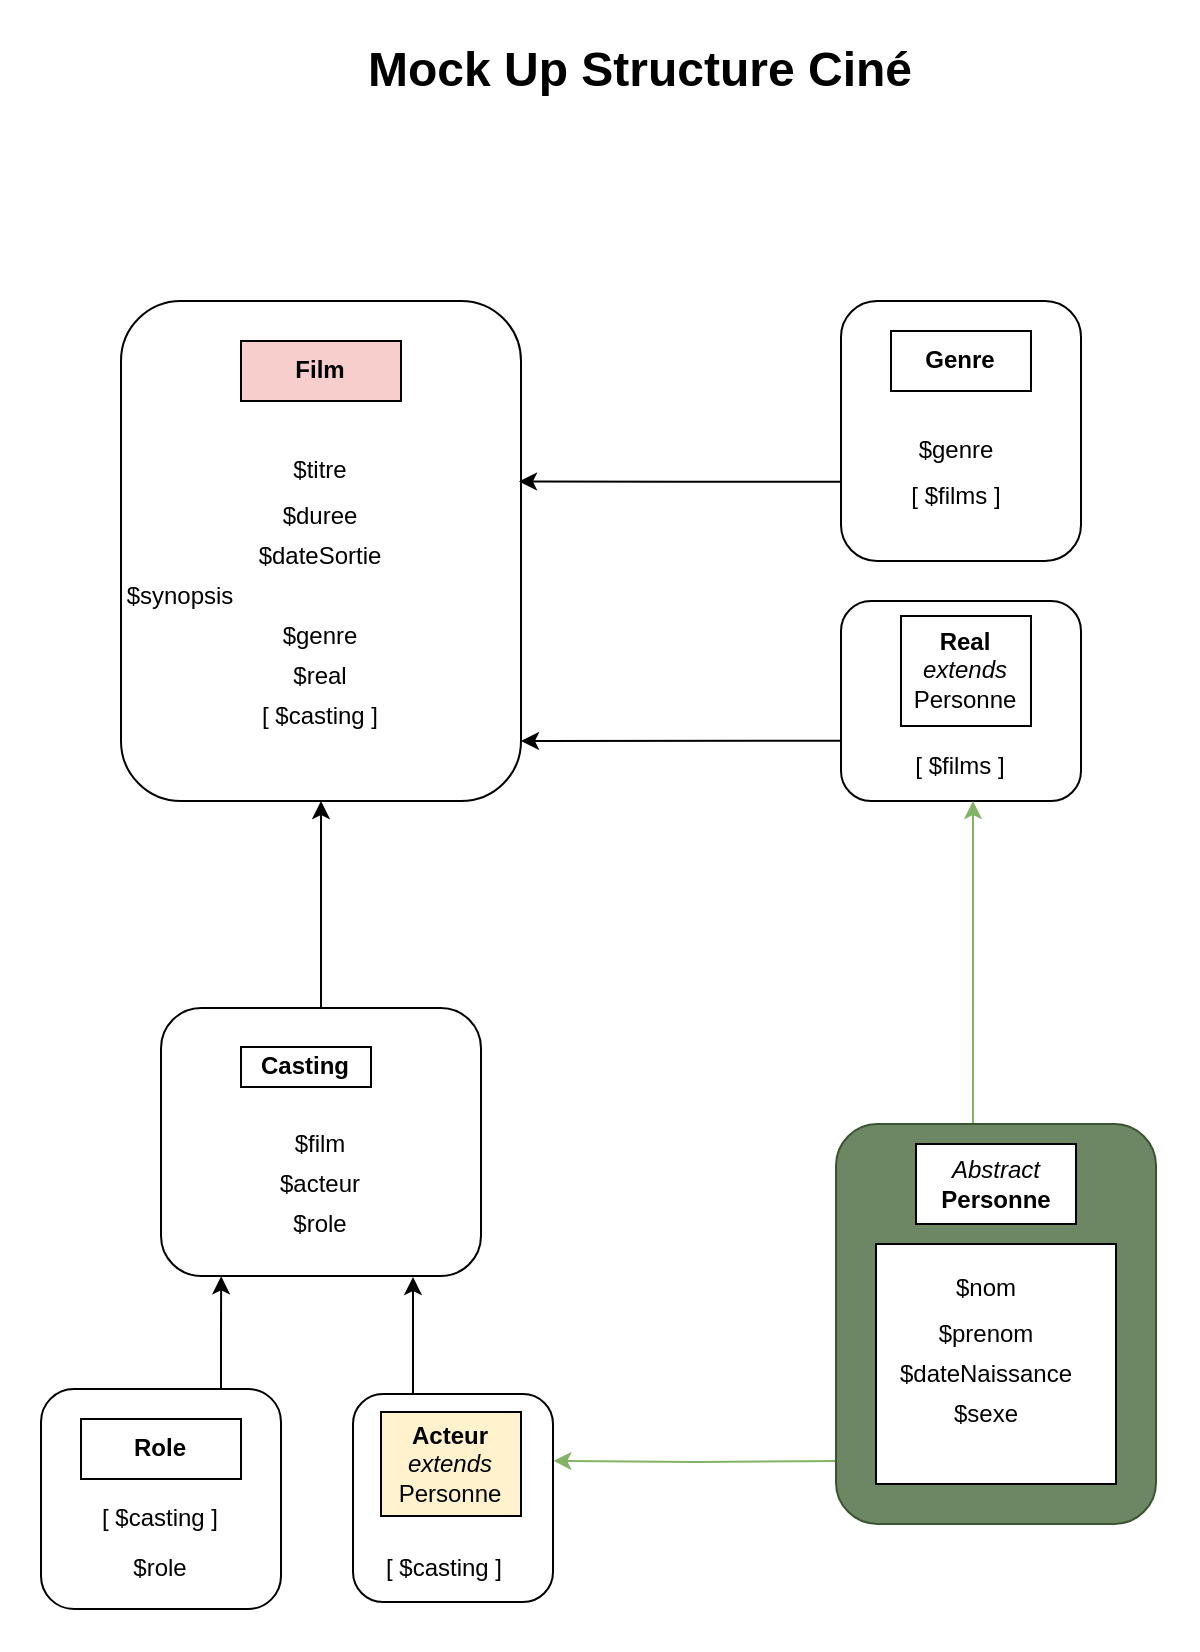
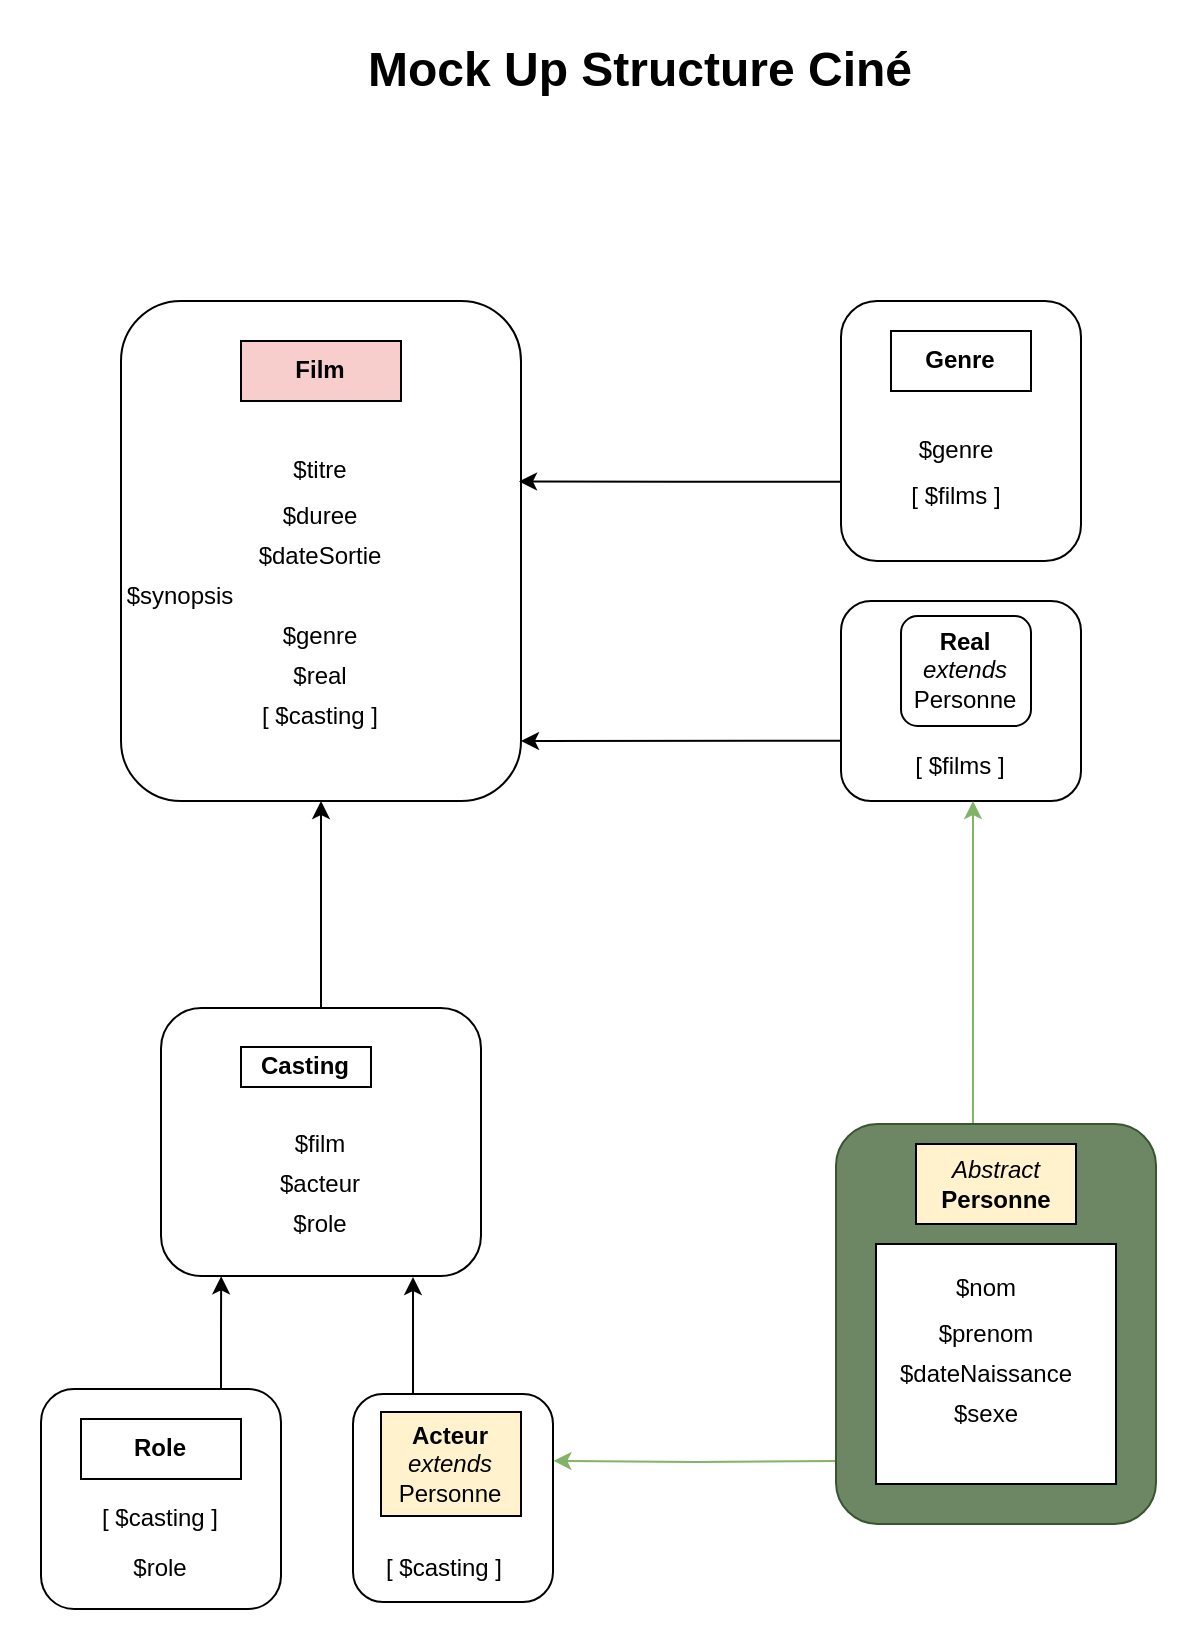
  <mxCell id="0" />
  <mxCell id="1" parent="0" />
  <mxCell id="2" value="" style="rounded=1;whiteSpace=wrap;html=1;" parent="1" vertex="1"><mxGeometry x="60" y="150" width="200" height="250" as="geometry" /></mxCell>
  <mxCell id="3" value="&lt;b&gt;Film&lt;/b&gt;" style="rounded=0;whiteSpace=wrap;html=1;fillColor=#f8cecc;" parent="1" vertex="1"><mxGeometry x="120" y="170" width="80" height="30" as="geometry" /></mxCell>
  <mxCell id="4" style="edgeStyle=orthogonalEdgeStyle;rounded=0;orthogonalLoop=1;jettySize=auto;html=1;exitX=0;exitY=0.695;exitDx=0;exitDy=0;exitPerimeter=0;entryX=0.995;entryY=0.361;entryDx=0;entryDy=0;entryPerimeter=0;" parent="1" edge="1" target="2" source="5"><mxGeometry relative="1" as="geometry"><mxPoint x="416" y="241" as="sourcePoint" /><mxPoint x="261" y="241" as="targetPoint" /></mxGeometry></mxCell>
  <mxCell id="5" value="" style="rounded=1;whiteSpace=wrap;html=1;" parent="1" vertex="1"><mxGeometry x="420" y="150" width="120" height="130" as="geometry" /></mxCell>
  <mxCell id="6" value="&lt;b&gt;Genre&lt;/b&gt;" style="rounded=0;whiteSpace=wrap;html=1;" parent="1" vertex="1"><mxGeometry x="445" y="165" width="70" height="30" as="geometry" /></mxCell>
  <mxCell id="7" style="rounded=0;orthogonalLoop=1;jettySize=auto;html=1;exitX=-0.003;exitY=0.699;exitDx=0;exitDy=0;exitPerimeter=0;jumpStyle=none;shadow=0;comic=0;targetPerimeterSpacing=0;" parent="1" source="8" edge="1"><mxGeometry relative="1" as="geometry"><mxPoint x="418" y="270" as="sourcePoint" /><mxPoint x="260" y="370" as="targetPoint" /></mxGeometry></mxCell>
  <mxCell id="8" value="" style="rounded=1;whiteSpace=wrap;html=1;" parent="1" vertex="1"><mxGeometry x="420" y="300" width="120" height="100" as="geometry" /></mxCell>
- <mxCell id="9" value="&lt;b&gt;Real &lt;/b&gt;&lt;i&gt;extends&lt;/i&gt; Personne&lt;b&gt;&lt;br&gt;&lt;/b&gt;" style="rounded=0;whiteSpace=wrap;html=1;" parent="1" vertex="1"><mxGeometry x="450" y="307.5" width="65" height="55" as="geometry" /></mxCell>
+ <mxCell id="9" value="&lt;b&gt;Real &lt;/b&gt;&lt;i&gt;extends&lt;/i&gt; Personne&lt;b&gt;&lt;br&gt;&lt;/b&gt;" style="whiteSpace=wrap;html=1;rounded=1;" parent="1" vertex="1"><mxGeometry x="450" y="307.5" width="65" height="55" as="geometry" /></mxCell>
  <mxCell id="10" style="edgeStyle=orthogonalEdgeStyle;rounded=0;orthogonalLoop=1;jettySize=auto;html=1;exitX=0.5;exitY=0;exitDx=0;exitDy=0;entryX=0.5;entryY=1;entryDx=0;entryDy=0;" parent="1" source="11" target="2" edge="1"><mxGeometry relative="1" as="geometry" /></mxCell>
  <mxCell id="11" value="" style="rounded=1;whiteSpace=wrap;html=1;" parent="1" vertex="1"><mxGeometry x="80" y="503.5" width="160" height="134" as="geometry" /></mxCell>
  <mxCell id="12" style="edgeStyle=orthogonalEdgeStyle;rounded=0;orthogonalLoop=1;jettySize=auto;html=1;exitX=0.75;exitY=0;exitDx=0;exitDy=0;entryX=0.188;entryY=1.001;entryDx=0;entryDy=0;entryPerimeter=0;" parent="1" source="13" target="11" edge="1"><mxGeometry relative="1" as="geometry" /></mxCell>
  <mxCell id="13" value="" style="rounded=1;whiteSpace=wrap;html=1;" parent="1" vertex="1"><mxGeometry x="20" y="694" width="120" height="110" as="geometry" /></mxCell>
  <mxCell id="14" value="&lt;div&gt;&lt;b&gt;Casting&lt;br&gt;&lt;/b&gt;&lt;/div&gt;" style="rounded=0;whiteSpace=wrap;html=1;" parent="1" vertex="1"><mxGeometry x="120" y="523" width="65" height="20" as="geometry" /></mxCell>
  <mxCell id="15" style="edgeStyle=orthogonalEdgeStyle;rounded=0;orthogonalLoop=1;jettySize=auto;html=1;" parent="1" edge="1"><mxGeometry relative="1" as="geometry"><mxPoint x="206" y="696" as="sourcePoint" /><mxPoint x="206" y="638" as="targetPoint" /></mxGeometry></mxCell>
  <mxCell id="16" value="" style="rounded=1;whiteSpace=wrap;html=1;" parent="1" vertex="1"><mxGeometry x="176" y="696.5" width="100" height="104" as="geometry" /></mxCell>
  <mxCell id="17" value="&lt;div&gt;&lt;b&gt;Acteur&lt;/b&gt;&lt;/div&gt;&lt;div&gt;&lt;i&gt;extends &lt;/i&gt;Personne&lt;b&gt;&lt;br&gt;&lt;/b&gt;&lt;/div&gt;" style="rounded=0;whiteSpace=wrap;html=1;fillColor=#fff2cc;" parent="1" vertex="1"><mxGeometry x="190" y="705.5" width="70" height="52" as="geometry" /></mxCell>
  <mxCell id="18" value="&lt;b&gt;Role&lt;/b&gt;" style="rounded=0;whiteSpace=wrap;html=1;" parent="1" vertex="1"><mxGeometry x="40" y="709" width="80" height="30" as="geometry" /></mxCell>
  <mxCell id="19" style="edgeStyle=orthogonalEdgeStyle;rounded=0;orthogonalLoop=1;jettySize=auto;html=1;exitX=0.428;exitY=-0.001;exitDx=0;exitDy=0;fillColor=#d5e8d4;strokeColor=#82b366;exitPerimeter=0;" parent="1" source="21" edge="1"><mxGeometry relative="1" as="geometry"><mxPoint x="486" y="400" as="targetPoint" /><Array as="points" /></mxGeometry></mxCell>
  <mxCell id="20" style="edgeStyle=orthogonalEdgeStyle;rounded=0;orthogonalLoop=1;jettySize=auto;html=1;entryX=1.002;entryY=0.321;entryDx=0;entryDy=0;fillColor=#d5e8d4;strokeColor=#82b366;entryPerimeter=0;" parent="1" target="16" edge="1"><mxGeometry relative="1" as="geometry"><mxPoint x="419" y="730" as="sourcePoint" /></mxGeometry></mxCell>
  <mxCell id="21" value="" style="rounded=1;whiteSpace=wrap;html=1;fillColor=#6d8764;strokeColor=#3A5431;fontColor=#ffffff;arcSize=13;" parent="1" vertex="1"><mxGeometry x="417.5" y="561.5" width="160" height="200" as="geometry" /></mxCell>
- <mxCell id="22" value="&lt;div&gt;&lt;i&gt;Abstract&lt;b&gt;&lt;br&gt;&lt;/b&gt;&lt;/i&gt;&lt;/div&gt;&lt;div&gt;&lt;b&gt;Personne&lt;/b&gt;&lt;/div&gt;" style="rounded=0;whiteSpace=wrap;html=1;" parent="1" vertex="1"><mxGeometry x="457.5" y="571.5" width="80" height="40" as="geometry" /></mxCell>
+ <mxCell id="22" value="&lt;div&gt;&lt;i&gt;Abstract&lt;b&gt;&lt;br&gt;&lt;/b&gt;&lt;/i&gt;&lt;/div&gt;&lt;div&gt;&lt;b&gt;Personne&lt;/b&gt;&lt;/div&gt;" style="rounded=0;whiteSpace=wrap;html=1;fillColor=#fff2cc;" parent="1" vertex="1"><mxGeometry x="457.5" y="571.5" width="80" height="40" as="geometry" /></mxCell>
  <mxCell id="23" value="" style="rounded=0;whiteSpace=wrap;html=1;" parent="1" vertex="1"><mxGeometry x="437.5" y="621.5" width="120" height="120" as="geometry" /></mxCell>
  <mxCell id="24" value="$nom" style="text;html=1;strokeColor=none;fillColor=none;align=center;verticalAlign=middle;whiteSpace=wrap;rounded=0;" parent="1" vertex="1"><mxGeometry x="472.5" y="634" width="40" height="20" as="geometry" /></mxCell>
  <mxCell id="25" value="$prenom" style="text;html=1;strokeColor=none;fillColor=none;align=center;verticalAlign=middle;whiteSpace=wrap;rounded=0;" parent="1" vertex="1"><mxGeometry x="472.5" y="656.5" width="40" height="20" as="geometry" /></mxCell>
  <mxCell id="26" value="$dateNaissance" style="text;html=1;strokeColor=none;fillColor=none;align=center;verticalAlign=middle;whiteSpace=wrap;rounded=0;" parent="1" vertex="1"><mxGeometry x="472.5" y="676.5" width="40" height="20" as="geometry" /></mxCell>
  <mxCell id="27" value="$sexe" style="text;html=1;strokeColor=none;fillColor=none;align=center;verticalAlign=middle;whiteSpace=wrap;rounded=0;" parent="1" vertex="1"><mxGeometry x="472.5" y="696.5" width="40" height="20" as="geometry" /></mxCell>
  <mxCell id="28" value="$titre" style="text;html=1;strokeColor=none;fillColor=none;align=center;verticalAlign=middle;whiteSpace=wrap;rounded=0;" parent="1" vertex="1"><mxGeometry x="140" y="225" width="40" height="20" as="geometry" /></mxCell>
  <mxCell id="29" value="$duree" style="text;html=1;strokeColor=none;fillColor=none;align=center;verticalAlign=middle;whiteSpace=wrap;rounded=0;" parent="1" vertex="1"><mxGeometry x="140" y="247.5" width="40" height="20" as="geometry" /></mxCell>
  <mxCell id="30" value="$dateSortie" style="text;html=1;strokeColor=none;fillColor=none;align=center;verticalAlign=middle;whiteSpace=wrap;rounded=0;" parent="1" vertex="1"><mxGeometry x="140" y="267.5" width="40" height="20" as="geometry" /></mxCell>
  <mxCell id="31" value="$synopsis" style="text;html=1;strokeColor=none;fillColor=none;align=center;verticalAlign=middle;whiteSpace=wrap;rounded=0;" parent="1" vertex="1"><mxGeometry x="70" y="287.5" width="40" height="20" as="geometry" /></mxCell>
  <mxCell id="32" value="$real" style="text;html=1;strokeColor=none;fillColor=none;align=center;verticalAlign=middle;whiteSpace=wrap;rounded=0;" parent="1" vertex="1"><mxGeometry x="140" y="327.5" width="40" height="20" as="geometry" /></mxCell>
  <mxCell id="33" value="$genre" style="text;html=1;strokeColor=none;fillColor=none;align=center;verticalAlign=middle;whiteSpace=wrap;rounded=0;" parent="1" vertex="1"><mxGeometry x="140" y="307.5" width="40" height="20" as="geometry" /></mxCell>
  <mxCell id="34" value="[ $casting ]" style="text;html=1;strokeColor=none;fillColor=none;align=center;verticalAlign=middle;whiteSpace=wrap;rounded=0;" parent="1" vertex="1"><mxGeometry x="120" y="347.5" width="80" height="20" as="geometry" /></mxCell>
  <mxCell id="35" value="$genre" style="text;html=1;strokeColor=none;fillColor=none;align=center;verticalAlign=middle;whiteSpace=wrap;rounded=0;" parent="1" vertex="1"><mxGeometry x="457.5" y="215" width="40" height="20" as="geometry" /></mxCell>
  <mxCell id="36" value="[ $films ]" style="text;html=1;strokeColor=none;fillColor=none;align=center;verticalAlign=middle;whiteSpace=wrap;rounded=0;" parent="1" vertex="1"><mxGeometry x="450" y="372.5" width="60" height="20" as="geometry" /></mxCell>
  <mxCell id="37" value="&lt;div&gt;[ $casting ]&lt;br&gt;&lt;/div&gt;" style="text;html=1;strokeColor=none;fillColor=none;align=center;verticalAlign=middle;whiteSpace=wrap;rounded=0;" parent="1" vertex="1"><mxGeometry x="187" y="774" width="70" height="20" as="geometry" /></mxCell>
  <mxCell id="38" value="&lt;div&gt;[ $casting ]&lt;br&gt;&lt;/div&gt;" style="text;html=1;strokeColor=none;fillColor=none;align=center;verticalAlign=middle;whiteSpace=wrap;rounded=0;" parent="1" vertex="1"><mxGeometry x="45" y="749" width="70" height="20" as="geometry" /></mxCell>
  <mxCell id="39" value="&lt;div&gt;$role&lt;br&gt;&lt;/div&gt;" style="text;html=1;strokeColor=none;fillColor=none;align=center;verticalAlign=middle;whiteSpace=wrap;rounded=0;" parent="1" vertex="1"><mxGeometry x="60" y="774" width="40" height="20" as="geometry" /></mxCell>
  <mxCell id="40" value="&lt;div&gt;$film&lt;br&gt;&lt;/div&gt;" style="text;html=1;strokeColor=none;fillColor=none;align=center;verticalAlign=middle;whiteSpace=wrap;rounded=0;" parent="1" vertex="1"><mxGeometry x="140" y="561.5" width="40" height="20" as="geometry" /></mxCell>
  <mxCell id="41" value="&lt;div&gt;$acteur&lt;br&gt;&lt;/div&gt;" style="text;html=1;strokeColor=none;fillColor=none;align=center;verticalAlign=middle;whiteSpace=wrap;rounded=0;" parent="1" vertex="1"><mxGeometry x="140" y="581.5" width="40" height="20" as="geometry" /></mxCell>
  <mxCell id="42" value="&lt;div&gt;$role&lt;br&gt;&lt;/div&gt;" style="text;html=1;strokeColor=none;fillColor=none;align=center;verticalAlign=middle;whiteSpace=wrap;rounded=0;" parent="1" vertex="1"><mxGeometry x="140" y="601.5" width="40" height="20" as="geometry" /></mxCell>
  <mxCell id="43" value="[ $films ]" style="text;html=1;strokeColor=none;fillColor=none;align=center;verticalAlign=middle;whiteSpace=wrap;rounded=0;" parent="1" vertex="1"><mxGeometry x="447.5" y="237.5" width="60" height="20" as="geometry" /></mxCell>
  <mxCell id="44" value="&lt;div&gt;&lt;br&gt;&lt;/div&gt;&lt;div&gt;&lt;br&gt;&lt;/div&gt;" style="text;html=1;align=center;verticalAlign=middle;resizable=0;points=[];;autosize=1;" parent="1" vertex="1"><mxGeometry x="375" y="730" width="20" height="30" as="geometry" /></mxCell>
  <mxCell id="45" value="&lt;h1&gt;Mock Up Structure Ciné&lt;/h1&gt;" style="text;html=1;strokeColor=none;fillColor=none;align=center;verticalAlign=middle;whiteSpace=wrap;rounded=0;" parent="1" vertex="1"><mxGeometry x="165" y="20" width="310" height="30" as="geometry" /></mxCell>
